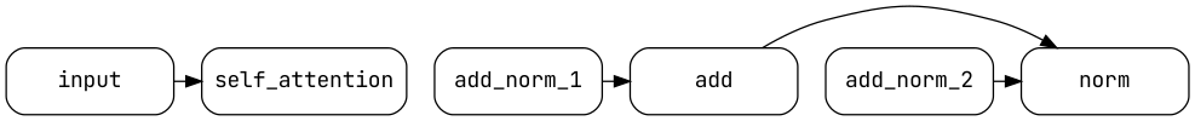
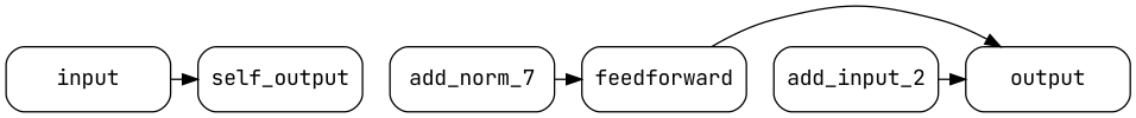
  digraph {
    fontname="JetBrains Mono"
    rankdir=TB
    node [fontname="JetBrains Mono" shape=box style=rounded]
    edge [fontname="JetBrains Mono"]
    input [height=0.6 width=1.5]
-   self_attention [height=0.6 width=1.5]
-   add_norm_1 [height=0.6 width=1.5]
-   feedforward [height=0.6 width=1.5 label=add]
-   add_norm_2 [height=0.6 width=1.5]
-   output [height=0.6 width=1.5 label=norm]
+   self_attention [height=0.6 width=1.5 label=self_output]
+   add_norm_1 [height=0.6 width=1.5 label=add_norm_7]
+   feedforward [height=0.6 width=1.5]
+   add_norm_2 [height=0.6 width=1.5 label=add_input_2]
+   output [height=0.6 width=1.5]
    subgraph sub_1 {
      rank=same
      input
      self_attention
      add_norm_1
      feedforward
      add_norm_2
      output
    }
    subgraph sub_2 {
      label="Multi-Head\nSelf-Attention"
      self_attention
    }
    subgraph sub_3 {
      label=Input
      input
    }
    subgraph sub_4 {
      label="Add & Layer\nNormalization"
      add_norm_1
    }
    subgraph sub_5 {
      label=Output
      output
    }
    subgraph sub_6 {
      label="Feedforward\nNeural Network"
      feedforward
    }
    subgraph sub_7 {
      label="Add & Layer\nNormalization"
      add_norm_2
    }
    input -> self_attention
    add_norm_1 -> feedforward
    feedforward -> output
    add_norm_2 -> output
  }
